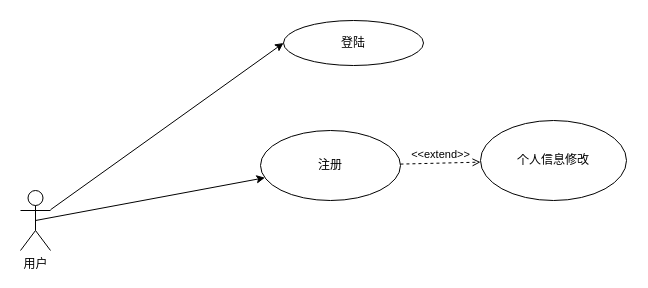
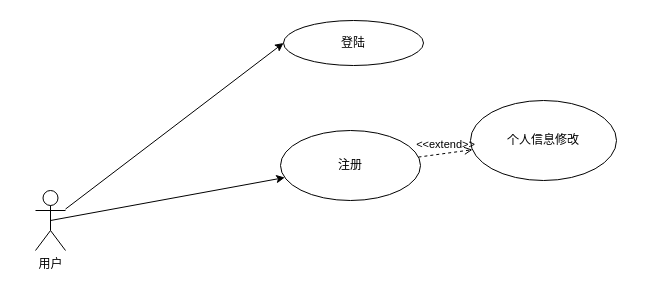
  <mxCell id="0" />
  <mxCell id="1" parent="0" />
  <mxCell id="2" style="rounded=0;orthogonalLoop=1;jettySize=auto;html=1;exitX=0.5;exitY=0.5;exitDx=0;exitDy=0;exitPerimeter=0;" parent="1" source="4" target="6" edge="1"><mxGeometry relative="1" as="geometry" /></mxCell>
  <mxCell id="3" style="rounded=0;orthogonalLoop=1;jettySize=auto;html=1;entryX=0;entryY=0.5;entryDx=0;entryDy=0;" parent="1" source="4" target="5" edge="1"><mxGeometry relative="1" as="geometry" /></mxCell>
- <mxCell id="4" value="&lt;font style=&quot;vertical-align: inherit;&quot;&gt;&lt;font style=&quot;vertical-align: inherit;&quot;&gt;用户&lt;br&gt;&lt;br&gt;&lt;/font&gt;&lt;/font&gt;" style="shape=umlActor;verticalLabelPosition=bottom;verticalAlign=top;html=1;" parent="1" vertex="1"><mxGeometry x="20" y="190" width="30" height="60" as="geometry" /></mxCell>
+ <mxCell id="4" value="&lt;font style=&quot;vertical-align: inherit;&quot;&gt;&lt;font style=&quot;vertical-align: inherit;&quot;&gt;用户&lt;br&gt;&lt;br&gt;&lt;/font&gt;&lt;/font&gt;" style="shape=umlActor;verticalLabelPosition=bottom;verticalAlign=top;html=1;" parent="1" vertex="1"><mxGeometry x="35" y="190" width="30" height="60" as="geometry" /></mxCell>
  <mxCell id="5" value="&lt;font style=&quot;vertical-align: inherit;&quot;&gt;&lt;font style=&quot;vertical-align: inherit;&quot;&gt;登陆&lt;br&gt;&lt;/font&gt;&lt;/font&gt;" style="ellipse;whiteSpace=wrap;html=1;" parent="1" vertex="1"><mxGeometry x="283" y="20" width="140" height="45" as="geometry" /></mxCell>
- <mxCell id="6" value="&lt;font style=&quot;vertical-align: inherit;&quot;&gt;&lt;font style=&quot;vertical-align: inherit;&quot;&gt;&lt;font style=&quot;vertical-align: inherit;&quot;&gt;&lt;font style=&quot;vertical-align: inherit;&quot;&gt;注册&lt;/font&gt;&lt;/font&gt;&lt;br&gt;&lt;/font&gt;&lt;/font&gt;" style="ellipse;whiteSpace=wrap;html=1;" parent="1" vertex="1"><mxGeometry x="260" y="130" width="140" height="70" as="geometry" /></mxCell>
- <mxCell id="7" value="个人信息修改" style="ellipse;whiteSpace=wrap;html=1;" parent="1" vertex="1"><mxGeometry x="480" y="120" width="146" height="80" as="geometry" /></mxCell>
+ <mxCell id="6" value="&lt;font style=&quot;vertical-align: inherit;&quot;&gt;&lt;font style=&quot;vertical-align: inherit;&quot;&gt;&lt;font style=&quot;vertical-align: inherit;&quot;&gt;&lt;font style=&quot;vertical-align: inherit;&quot;&gt;注册&lt;/font&gt;&lt;/font&gt;&lt;br&gt;&lt;/font&gt;&lt;/font&gt;" style="ellipse;whiteSpace=wrap;html=1;" parent="1" vertex="1"><mxGeometry x="280" y="130" width="140" height="70" as="geometry" /></mxCell>
+ <mxCell id="7" value="个人信息修改" style="ellipse;whiteSpace=wrap;html=1;" parent="1" vertex="1"><mxGeometry x="470" y="100" width="146" height="80" as="geometry" /></mxCell>
  <mxCell id="8" value="&amp;lt;&amp;lt;extend&amp;gt;&amp;gt;" style="html=1;verticalAlign=bottom;labelBackgroundColor=none;endArrow=open;endFill=0;dashed=1;rounded=0;" edge="1" parent="1" source="6" target="7"><mxGeometry width="160" relative="1" as="geometry"><mxPoint x="330" y="280" as="sourcePoint" /><mxPoint x="490" y="280" as="targetPoint" /></mxGeometry></mxCell>
